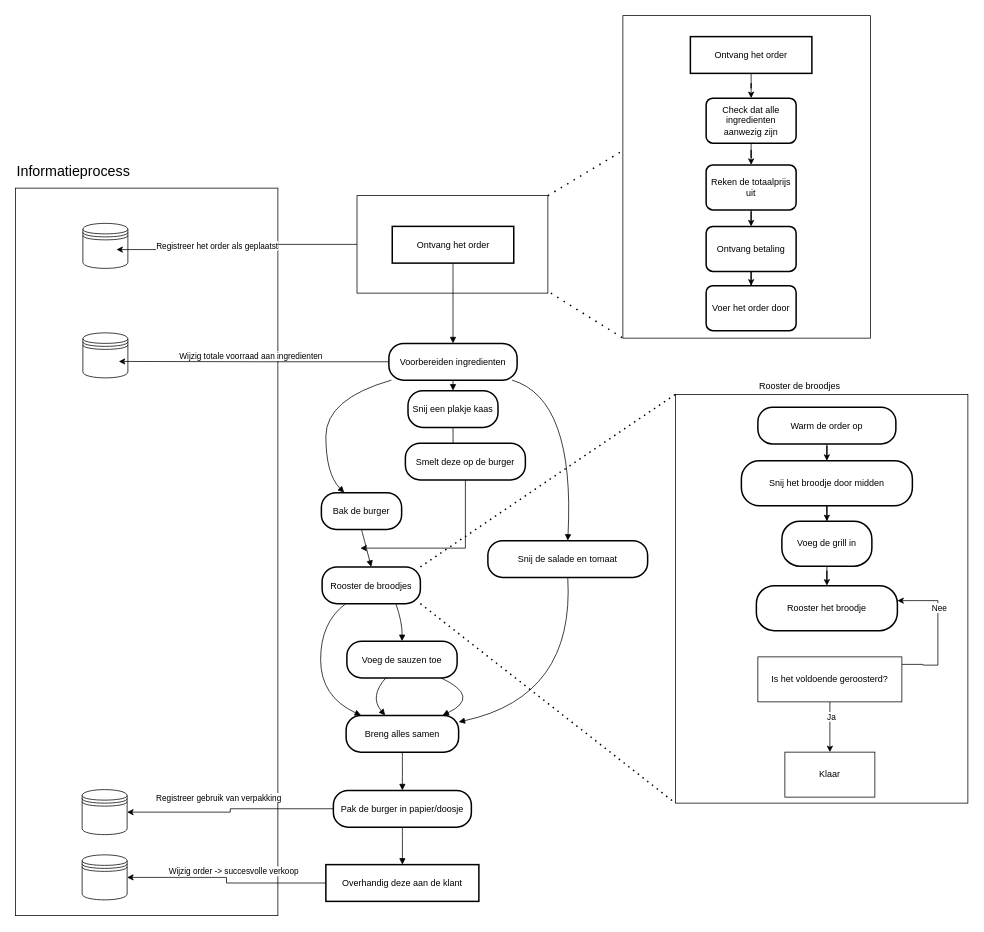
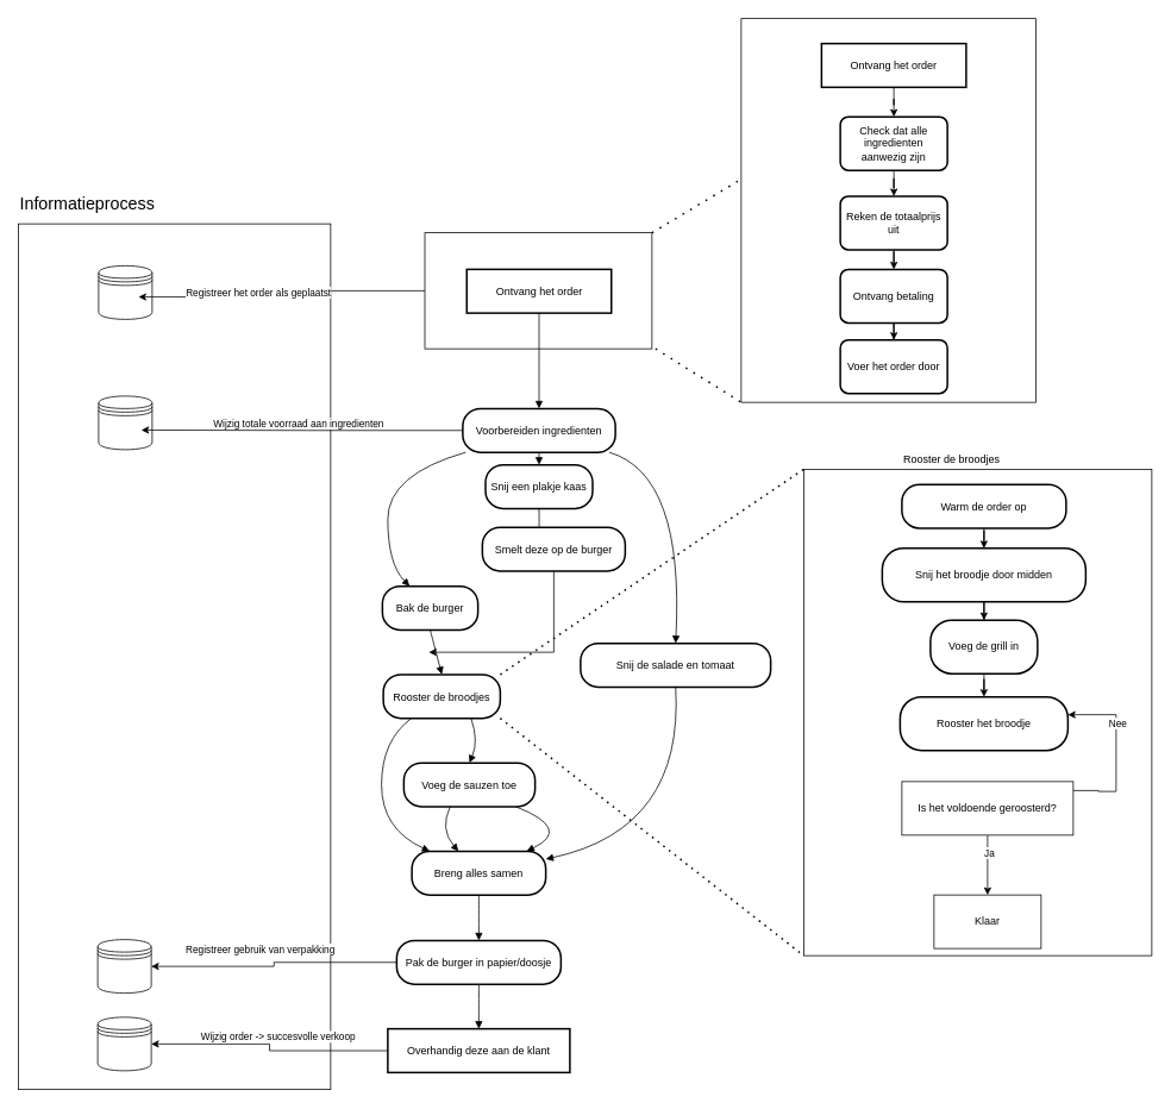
  <mxCell id="0" />
  <mxCell id="1" parent="0" />
  <mxCell id="2" value="" style="rounded=0;whiteSpace=wrap;html=1;" vertex="1" parent="1"><mxGeometry x="20" y="250" width="350" height="970" as="geometry" /></mxCell>
  <mxCell id="3" value="" style="whiteSpace=wrap;html=1;" vertex="1" parent="1"><mxGeometry x="475.5" y="260" width="254.5" height="130" as="geometry" /></mxCell>
  <mxCell id="4" value="Ontvang het order" style="whiteSpace=wrap;strokeWidth=2;fontColor=default;" parent="1" vertex="1"><mxGeometry x="522.5" y="301" width="162" height="49" as="geometry" /></mxCell>
  <mxCell id="5" value="Voorbereiden ingredienten" style="rounded=1;arcSize=40;strokeWidth=2;fontColor=default;" parent="1" vertex="1"><mxGeometry x="518" y="457" width="171" height="49" as="geometry" /></mxCell>
  <mxCell id="6" value="Bak de burger" style="rounded=1;arcSize=40;strokeWidth=2;fontColor=default;" parent="1" vertex="1"><mxGeometry x="428" y="656" width="107" height="49" as="geometry" /></mxCell>
  <mxCell id="7" value="Rooster de broodjes" style="rounded=1;arcSize=40;strokeWidth=2;fontColor=default;" parent="1" vertex="1"><mxGeometry x="429" y="755" width="131" height="49" as="geometry" /></mxCell>
  <mxCell id="8" value="Breng alles samen" style="rounded=1;arcSize=40;strokeWidth=2;fontColor=default;" parent="1" vertex="1"><mxGeometry x="461" y="953" width="150" height="49" as="geometry" /></mxCell>
  <mxCell id="9" style="edgeStyle=orthogonalEdgeStyle;rounded=0;orthogonalLoop=1;jettySize=auto;html=1;entryX=1;entryY=0.5;entryDx=0;entryDy=0;" edge="1" parent="1" source="11" target="70"><mxGeometry relative="1" as="geometry" /></mxCell>
  <mxCell id="10" value="Registreer gebruik van verpakking" style="edgeLabel;html=1;align=center;verticalAlign=middle;resizable=0;points=[];" vertex="1" connectable="0" parent="9"><mxGeometry x="0.398" relative="1" as="geometry"><mxPoint x="37" y="-20" as="offset" /></mxGeometry></mxCell>
  <mxCell id="11" value="Pak de burger in papier/doosje" style="rounded=1;arcSize=40;strokeWidth=2;fontColor=default;" parent="1" vertex="1"><mxGeometry x="444" y="1053" width="184" height="49" as="geometry" /></mxCell>
  <mxCell id="12" style="edgeStyle=orthogonalEdgeStyle;rounded=0;orthogonalLoop=1;jettySize=auto;html=1;entryX=1;entryY=0.5;entryDx=0;entryDy=0;" edge="1" parent="1" source="14" target="69"><mxGeometry relative="1" as="geometry" /></mxCell>
  <mxCell id="13" value="Wijzig order -&amp;gt; succesvolle verkoop" style="edgeLabel;html=1;align=center;verticalAlign=middle;resizable=0;points=[];" vertex="1" connectable="0" parent="12"><mxGeometry x="-0.054" y="-3" relative="1" as="geometry"><mxPoint x="5" y="-13" as="offset" /></mxGeometry></mxCell>
  <mxCell id="14" value="Overhandig deze aan de klant" style="whiteSpace=wrap;strokeWidth=2;fontColor=default;" parent="1" vertex="1"><mxGeometry x="434" y="1152" width="204" height="49" as="geometry" /></mxCell>
  <mxCell id="15" value="Snij een plakje kaas" style="rounded=1;arcSize=40;strokeWidth=2;fontColor=default;" parent="1" vertex="1"><mxGeometry x="543.5" y="520" width="120" height="49" as="geometry" /></mxCell>
  <mxCell id="16" value="Snij de salade en tomaat" style="rounded=1;arcSize=40;strokeWidth=2;fontColor=default;" parent="1" vertex="1"><mxGeometry x="650" y="720" width="213" height="49" as="geometry" /></mxCell>
- <mxCell id="17" value="Voeg de sauzen toe" style="rounded=1;arcSize=40;strokeWidth=2;fontColor=default;" parent="1" vertex="1"><mxGeometry x="462" y="854" width="147" height="49" as="geometry" /></mxCell>
+ <mxCell id="17" value="Voeg de sauzen toe" style="rounded=1;arcSize=40;strokeWidth=2;fontColor=default;" parent="1" vertex="1"><mxGeometry x="452" y="854" width="147" height="49" as="geometry" /></mxCell>
  <mxCell id="18" value="" style="curved=1;startArrow=none;endArrow=block;exitX=0.5;exitY=1;entryX=0.5;entryY=0;fontColor=default;" parent="1" source="4" target="5" edge="1"><mxGeometry relative="1" as="geometry"><Array as="points" /></mxGeometry></mxCell>
  <mxCell id="19" value="" style="curved=1;startArrow=none;endArrow=block;exitX=0.01;exitY=1.01;entryX=0.28;entryY=-0.01;fontColor=default;" parent="1" source="5" target="6" edge="1"><mxGeometry relative="1" as="geometry"><Array as="points"><mxPoint x="434" y="531" /><mxPoint x="434" y="631" /></Array></mxGeometry></mxCell>
  <mxCell id="20" value="" style="curved=1;startArrow=none;endArrow=block;exitX=0.5;exitY=1;entryX=0.5;entryY=0;fontColor=default;" parent="1" source="6" target="7" edge="1"><mxGeometry relative="1" as="geometry"><Array as="points" /></mxGeometry></mxCell>
  <mxCell id="21" value="" style="curved=1;startArrow=none;endArrow=block;exitX=0.24;exitY=1;entryX=0.14;entryY=0.01;fontColor=default;" parent="1" source="7" target="8" edge="1"><mxGeometry relative="1" as="geometry"><Array as="points"><mxPoint x="427" y="829" /><mxPoint x="427" y="928" /></Array></mxGeometry></mxCell>
  <mxCell id="22" value="" style="curved=1;startArrow=none;endArrow=block;exitX=0.5;exitY=1.01;entryX=0.5;entryY=-0.01;fontColor=default;" parent="1" source="8" target="11" edge="1"><mxGeometry relative="1" as="geometry"><Array as="points" /></mxGeometry></mxCell>
  <mxCell id="23" value="" style="curved=1;startArrow=none;endArrow=block;exitX=0.5;exitY=1;entryX=0.5;entryY=0;fontColor=default;" parent="1" source="11" target="14" edge="1"><mxGeometry relative="1" as="geometry"><Array as="points" /></mxGeometry></mxCell>
  <mxCell id="24" value="" style="curved=1;startArrow=none;endArrow=block;exitX=0.5;exitY=1.01;entryX=0.5;entryY=0.01;fontColor=default;" parent="1" source="5" target="15" edge="1"><mxGeometry relative="1" as="geometry"><Array as="points" /></mxGeometry></mxCell>
  <mxCell id="25" value="" style="curved=1;startArrow=none;endArrow=block;exitX=0.5;exitY=1.01;fontColor=default;" parent="1" source="15" target="32" edge="1"><mxGeometry relative="1" as="geometry"><Array as="points"><mxPoint x="604" y="631" /></Array></mxGeometry></mxCell>
  <mxCell id="26" value="" style="curved=1;startArrow=none;endArrow=block;exitX=0.97;exitY=1.01;entryX=0.5;entryY=0;fontColor=default;" parent="1" source="5" target="16" edge="1"><mxGeometry relative="1" as="geometry"><Array as="points"><mxPoint x="766" y="531" /></Array></mxGeometry></mxCell>
  <mxCell id="27" value="" style="curved=1;startArrow=none;endArrow=block;exitX=0.5;exitY=1.01;entryX=1;entryY=0.18;fontColor=default;" parent="1" source="16" target="8" edge="1"><mxGeometry relative="1" as="geometry"><Array as="points"><mxPoint x="766" y="928" /></Array></mxGeometry></mxCell>
  <mxCell id="28" value="" style="curved=1;startArrow=none;endArrow=block;exitX=0.75;exitY=1;entryX=0.5;entryY=0;fontColor=default;" parent="1" source="7" target="17" edge="1"><mxGeometry relative="1" as="geometry"><Array as="points"><mxPoint x="536" y="829" /></Array></mxGeometry></mxCell>
  <mxCell id="29" value="" style="curved=1;startArrow=none;endArrow=block;exitX=0.35;exitY=1.01;entryX=0.35;entryY=0.01;fontColor=default;" parent="1" source="17" target="8" edge="1"><mxGeometry relative="1" as="geometry"><Array as="points"><mxPoint x="492" y="928" /></Array></mxGeometry></mxCell>
  <mxCell id="30" value="" style="curved=1;startArrow=none;endArrow=block;exitX=0.86;exitY=1.01;entryX=0.85;entryY=0.01;fontColor=default;" parent="1" source="17" target="8" edge="1"><mxGeometry relative="1" as="geometry"><Array as="points"><mxPoint x="641" y="928" /></Array></mxGeometry></mxCell>
  <mxCell id="31" style="edgeStyle=orthogonalEdgeStyle;rounded=0;orthogonalLoop=1;jettySize=auto;html=1;" edge="1" parent="1" source="32"><mxGeometry relative="1" as="geometry"><mxPoint x="480" y="730" as="targetPoint" /><Array as="points"><mxPoint x="620" y="730" /><mxPoint x="481" y="730" /></Array></mxGeometry></mxCell>
  <mxCell id="32" value="Smelt deze op de burger" style="rounded=1;arcSize=40;strokeWidth=2;fontColor=default;" vertex="1" parent="1"><mxGeometry x="540" y="590" width="160" height="49" as="geometry" /></mxCell>
  <mxCell id="33" value="" style="edgeStyle=none;orthogonalLoop=1;jettySize=auto;html=1;rounded=0;endArrow=none;endFill=0;dashed=1;dashPattern=1 4;strokeWidth=2;" edge="1" parent="1"><mxGeometry width="80" relative="1" as="geometry"><mxPoint x="730" y="260" as="sourcePoint" /><mxPoint x="830" y="200" as="targetPoint" /><Array as="points" /></mxGeometry></mxCell>
  <mxCell id="34" value="" style="edgeStyle=none;orthogonalLoop=1;jettySize=auto;html=1;rounded=0;endArrow=none;endFill=0;dashed=1;dashPattern=1 4;strokeWidth=2;" edge="1" parent="1"><mxGeometry width="80" relative="1" as="geometry"><mxPoint x="734" y="390" as="sourcePoint" /><mxPoint x="830" y="450" as="targetPoint" /><Array as="points" /></mxGeometry></mxCell>
  <mxCell id="35" value="" style="rounded=0;whiteSpace=wrap;html=1;" vertex="1" parent="1"><mxGeometry x="830" y="20" width="330" height="430" as="geometry" /></mxCell>
  <mxCell id="36" value="" style="edgeStyle=orthogonalEdgeStyle;rounded=0;orthogonalLoop=1;jettySize=auto;html=1;" edge="1" parent="1" source="37" target="39"><mxGeometry relative="1" as="geometry" /></mxCell>
  <mxCell id="37" value="Ontvang het order" style="whiteSpace=wrap;strokeWidth=2;fontColor=default;" vertex="1" parent="1"><mxGeometry x="920" y="48" width="162" height="49" as="geometry" /></mxCell>
  <mxCell id="38" value="" style="edgeStyle=orthogonalEdgeStyle;rounded=0;orthogonalLoop=1;jettySize=auto;html=1;" edge="1" parent="1" source="39" target="41"><mxGeometry relative="1" as="geometry" /></mxCell>
  <mxCell id="39" value="Check dat alle ingredienten aanwezig zijn" style="rounded=1;whiteSpace=wrap;html=1;strokeWidth=2;" vertex="1" parent="1"><mxGeometry x="941" y="130" width="120" height="60" as="geometry" /></mxCell>
  <mxCell id="40" value="" style="edgeStyle=orthogonalEdgeStyle;rounded=0;orthogonalLoop=1;jettySize=auto;html=1;" edge="1" parent="1" source="41" target="43"><mxGeometry relative="1" as="geometry" /></mxCell>
  <mxCell id="41" value="Reken de totaalprijs uit" style="whiteSpace=wrap;html=1;rounded=1;strokeWidth=2;" vertex="1" parent="1"><mxGeometry x="941" y="219" width="120" height="60" as="geometry" /></mxCell>
  <mxCell id="42" value="" style="edgeStyle=orthogonalEdgeStyle;rounded=0;orthogonalLoop=1;jettySize=auto;html=1;" edge="1" parent="1" source="43" target="44"><mxGeometry relative="1" as="geometry" /></mxCell>
  <mxCell id="43" value="Ontvang betaling" style="whiteSpace=wrap;html=1;rounded=1;strokeWidth=2;" vertex="1" parent="1"><mxGeometry x="941" y="301" width="120" height="60" as="geometry" /></mxCell>
  <mxCell id="44" value="Voer het order door" style="whiteSpace=wrap;html=1;rounded=1;strokeWidth=2;" vertex="1" parent="1"><mxGeometry x="941" y="380" width="120" height="60" as="geometry" /></mxCell>
  <mxCell id="45" value="" style="rounded=0;whiteSpace=wrap;html=1;" vertex="1" parent="1"><mxGeometry x="900" y="525" width="390" height="545" as="geometry" /></mxCell>
  <mxCell id="46" value="" style="endArrow=none;dashed=1;html=1;dashPattern=1 3;strokeWidth=2;rounded=0;exitX=1;exitY=0;exitDx=0;exitDy=0;entryX=0;entryY=0;entryDx=0;entryDy=0;" edge="1" parent="1" source="7" target="45"><mxGeometry width="50" height="50" relative="1" as="geometry"><mxPoint x="810" y="990" as="sourcePoint" /><mxPoint x="860" y="940" as="targetPoint" /></mxGeometry></mxCell>
  <mxCell id="47" value="" style="endArrow=none;dashed=1;html=1;dashPattern=1 3;strokeWidth=2;rounded=0;exitX=1;exitY=1;exitDx=0;exitDy=0;entryX=0;entryY=1;entryDx=0;entryDy=0;" edge="1" parent="1" source="7" target="45"><mxGeometry width="50" height="50" relative="1" as="geometry"><mxPoint x="730" y="1240" as="sourcePoint" /><mxPoint x="780" y="1190" as="targetPoint" /></mxGeometry></mxCell>
  <mxCell id="48" value="" style="edgeStyle=orthogonalEdgeStyle;rounded=0;orthogonalLoop=1;jettySize=auto;html=1;" edge="1" parent="1" source="49" target="52"><mxGeometry relative="1" as="geometry" /></mxCell>
  <mxCell id="49" value="Warm de order op" style="rounded=1;arcSize=40;strokeWidth=2;fontColor=default;" vertex="1" parent="1"><mxGeometry x="1010" y="542" width="184" height="49" as="geometry" /></mxCell>
  <mxCell id="50" value="&lt;span style=&quot;color: rgb(0, 0, 0); font-family: Helvetica; font-size: 12px; font-style: normal; font-variant-ligatures: normal; font-variant-caps: normal; font-weight: 400; letter-spacing: normal; orphans: 2; text-align: center; text-indent: 0px; text-transform: none; widows: 2; word-spacing: 0px; -webkit-text-stroke-width: 0px; white-space: nowrap; background-color: rgb(251, 251, 251); text-decoration-thickness: initial; text-decoration-style: initial; text-decoration-color: initial; display: inline !important; float: none;&quot;&gt;Rooster de broodjes&lt;/span&gt;" style="text;whiteSpace=wrap;html=1;" vertex="1" parent="1"><mxGeometry x="1010" y="500" width="160" height="40" as="geometry" /></mxCell>
  <mxCell id="51" value="" style="edgeStyle=orthogonalEdgeStyle;rounded=0;orthogonalLoop=1;jettySize=auto;html=1;" edge="1" parent="1" source="52" target="54"><mxGeometry relative="1" as="geometry" /></mxCell>
  <mxCell id="52" value="Snij het broodje door midden" style="whiteSpace=wrap;html=1;rounded=1;arcSize=40;strokeWidth=2;" vertex="1" parent="1"><mxGeometry x="988" y="613.5" width="228" height="60" as="geometry" /></mxCell>
  <mxCell id="53" value="" style="edgeStyle=orthogonalEdgeStyle;rounded=0;orthogonalLoop=1;jettySize=auto;html=1;" edge="1" parent="1" source="54" target="55"><mxGeometry relative="1" as="geometry" /></mxCell>
  <mxCell id="54" value="Voeg de grill in" style="whiteSpace=wrap;html=1;rounded=1;arcSize=40;strokeWidth=2;" vertex="1" parent="1"><mxGeometry x="1042" y="694" width="120" height="60" as="geometry" /></mxCell>
  <mxCell id="55" value="Rooster het broodje" style="whiteSpace=wrap;html=1;rounded=1;arcSize=40;strokeWidth=2;" vertex="1" parent="1"><mxGeometry x="1008" y="780" width="188" height="60" as="geometry" /></mxCell>
  <mxCell id="56" style="edgeStyle=orthogonalEdgeStyle;rounded=0;orthogonalLoop=1;jettySize=auto;html=1;" edge="1" parent="1" source="60" target="55"><mxGeometry relative="1" as="geometry"><mxPoint x="1320" y="800" as="targetPoint" /><Array as="points"><mxPoint x="1230" y="885" /><mxPoint x="1230" y="886" /><mxPoint x="1250" y="886" /><mxPoint x="1250" y="800" /></Array></mxGeometry></mxCell>
  <mxCell id="57" value="Nee" style="edgeLabel;html=1;align=center;verticalAlign=middle;resizable=0;points=[];" vertex="1" connectable="0" parent="56"><mxGeometry x="0.337" y="-1" relative="1" as="geometry"><mxPoint as="offset" /></mxGeometry></mxCell>
  <mxCell id="58" value="" style="edgeStyle=orthogonalEdgeStyle;rounded=0;orthogonalLoop=1;jettySize=auto;html=1;" edge="1" parent="1" source="60" target="61"><mxGeometry relative="1" as="geometry" /></mxCell>
  <mxCell id="59" value="Ja" style="edgeLabel;html=1;align=center;verticalAlign=middle;resizable=0;points=[];" vertex="1" connectable="0" parent="58"><mxGeometry x="-0.435" y="1" relative="1" as="geometry"><mxPoint as="offset" /></mxGeometry></mxCell>
  <mxCell id="60" value="Is het voldoende geroosterd?" style="rounded=0;whiteSpace=wrap;html=1;" vertex="1" parent="1"><mxGeometry x="1010" y="875" width="192" height="60" as="geometry" /></mxCell>
  <mxCell id="61" value="Klaar" style="whiteSpace=wrap;html=1;rounded=0;" vertex="1" parent="1"><mxGeometry x="1046" y="1002" width="120" height="60" as="geometry" /></mxCell>
  <mxCell id="62" value="&lt;span style=&quot;color: rgb(0, 0, 0); font-family: Helvetica; font-style: normal; font-variant-ligatures: normal; font-variant-caps: normal; font-weight: 400; letter-spacing: normal; orphans: 2; text-align: center; text-indent: 0px; text-transform: none; widows: 2; word-spacing: 0px; -webkit-text-stroke-width: 0px; white-space: normal; background-color: rgb(251, 251, 251); text-decoration-thickness: initial; text-decoration-style: initial; text-decoration-color: initial; float: none; display: inline !important;&quot;&gt;&lt;font style=&quot;font-size: 19px;&quot;&gt;Informatieprocess&lt;/font&gt;&lt;/span&gt;" style="text;whiteSpace=wrap;html=1;" vertex="1" parent="1"><mxGeometry x="20" y="210" width="140" height="40" as="geometry" /></mxCell>
  <mxCell id="63" value="" style="shape=datastore;whiteSpace=wrap;html=1;" vertex="1" parent="1"><mxGeometry x="110" y="297" width="60" height="60" as="geometry" /></mxCell>
  <mxCell id="64" style="edgeStyle=orthogonalEdgeStyle;rounded=0;orthogonalLoop=1;jettySize=auto;html=1;entryX=0.746;entryY=0.582;entryDx=0;entryDy=0;entryPerimeter=0;" edge="1" parent="1" source="3" target="63"><mxGeometry relative="1" as="geometry" /></mxCell>
  <mxCell id="65" value="Registreer het order als geplaatst" style="edgeLabel;html=1;align=center;verticalAlign=middle;resizable=0;points=[];" vertex="1" connectable="0" parent="64"><mxGeometry x="0.169" y="-5" relative="1" as="geometry"><mxPoint x="-2" as="offset" /></mxGeometry></mxCell>
  <mxCell id="66" value="" style="shape=datastore;whiteSpace=wrap;html=1;" vertex="1" parent="1"><mxGeometry x="110" y="443" width="60" height="60" as="geometry" /></mxCell>
  <mxCell id="67" style="edgeStyle=orthogonalEdgeStyle;rounded=0;orthogonalLoop=1;jettySize=auto;html=1;entryX=0.798;entryY=0.635;entryDx=0;entryDy=0;entryPerimeter=0;" edge="1" parent="1" source="5" target="66"><mxGeometry relative="1" as="geometry" /></mxCell>
  <mxCell id="68" value="Wijzig totale voorraad aan ingredienten" style="edgeLabel;html=1;align=center;verticalAlign=middle;resizable=0;points=[];" vertex="1" connectable="0" parent="67"><mxGeometry x="0.356" y="-3" relative="1" as="geometry"><mxPoint x="59" y="-5" as="offset" /></mxGeometry></mxCell>
  <mxCell id="69" value="" style="shape=datastore;whiteSpace=wrap;html=1;" vertex="1" parent="1"><mxGeometry x="109" y="1139" width="60" height="60" as="geometry" /></mxCell>
  <mxCell id="70" value="" style="shape=datastore;whiteSpace=wrap;html=1;" vertex="1" parent="1"><mxGeometry x="109" y="1052" width="60" height="60" as="geometry" /></mxCell>
